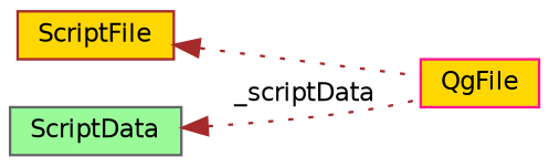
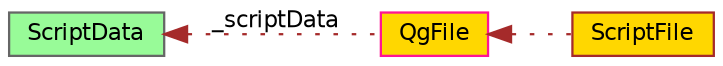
  digraph {
    rankdir=LR
    node [fillcolor=gold fontname=Helvetica fontsize=10 shape=record style=filled]
    edge [color=brown dir=back fontname=Helvetica fontsize=10 labelfontname=Helvetica labelfontsize=10 style=dotted]
    n1 [color=brown fontcolor=black height=0.2 label=ScriptFile width=0.4]
    n2 [color=deeppink height=0.2 label=QgFile width=0.4]
    n3 [color=gray40 fillcolor=palegreen height=0.2 label=ScriptData width=0.4]
-   n1 -> n2
+   n2 -> n1
    n3 -> n2 [label=" _scriptData"]
  }
